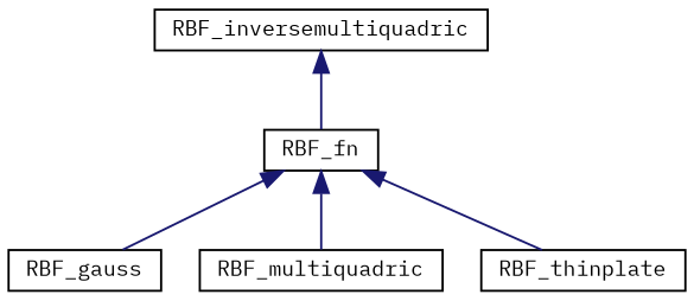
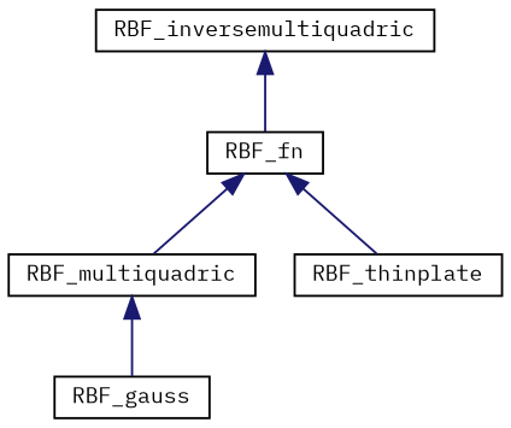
  digraph {
    fontname="IBM Plex Mono"
    rankdir=TB
    node [color=black fillcolor=white fontname="IBM Plex Mono" fontsize=10 shape=record style=filled]
    edge [color=midnightblue dir=back fontname="IBM Plex Mono" fontsize=10 labelfontname="FreeSans.ttf" labelfontsize=10 style=solid]
    n1 [height=0.2 label=RBF_fn width=0.4]
    n2 [height=0.2 label=RBF_gauss width=0.4]
    n3 [height=0.2 label=RBF_multiquadric width=0.4]
    n4 [height=0.2 label=RBF_thinplate width=0.4]
    n5 [height=0.2 label=RBF_inversemultiquadric width=0.4]
-   n1 -> n2
+   n3 -> n2
    n1 -> n3
    n1 -> n4
    n5 -> n1
  }
